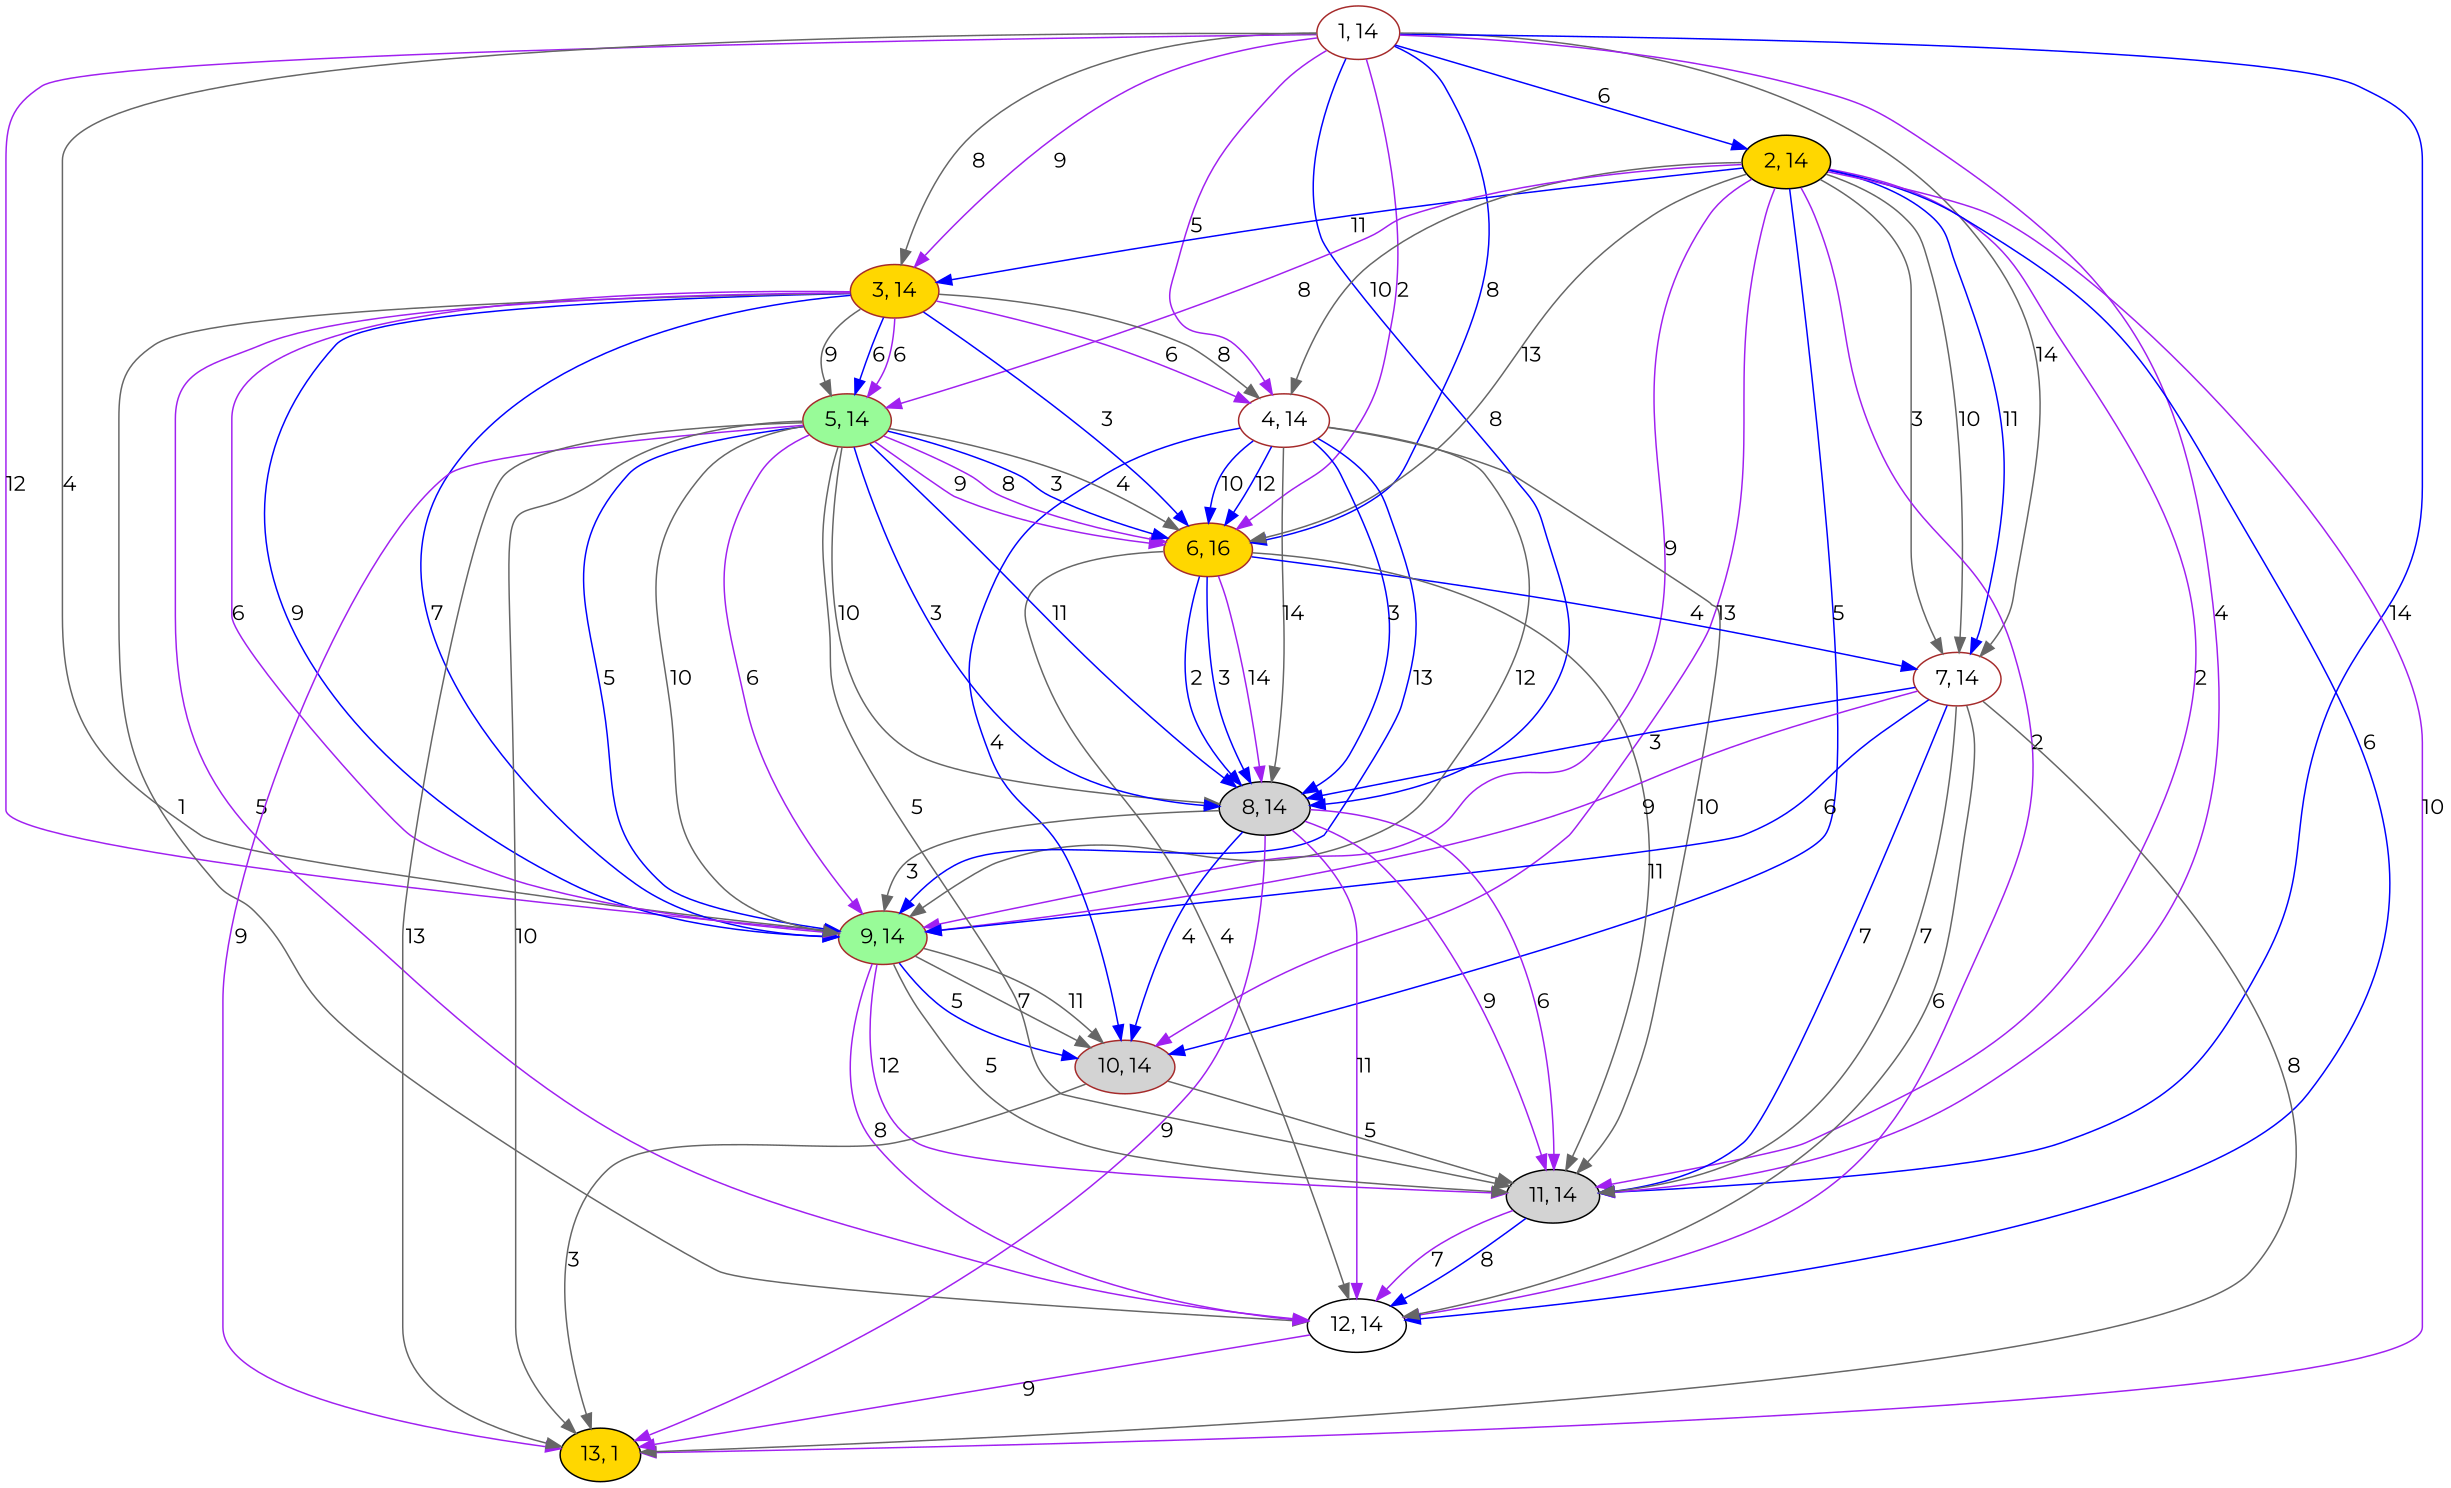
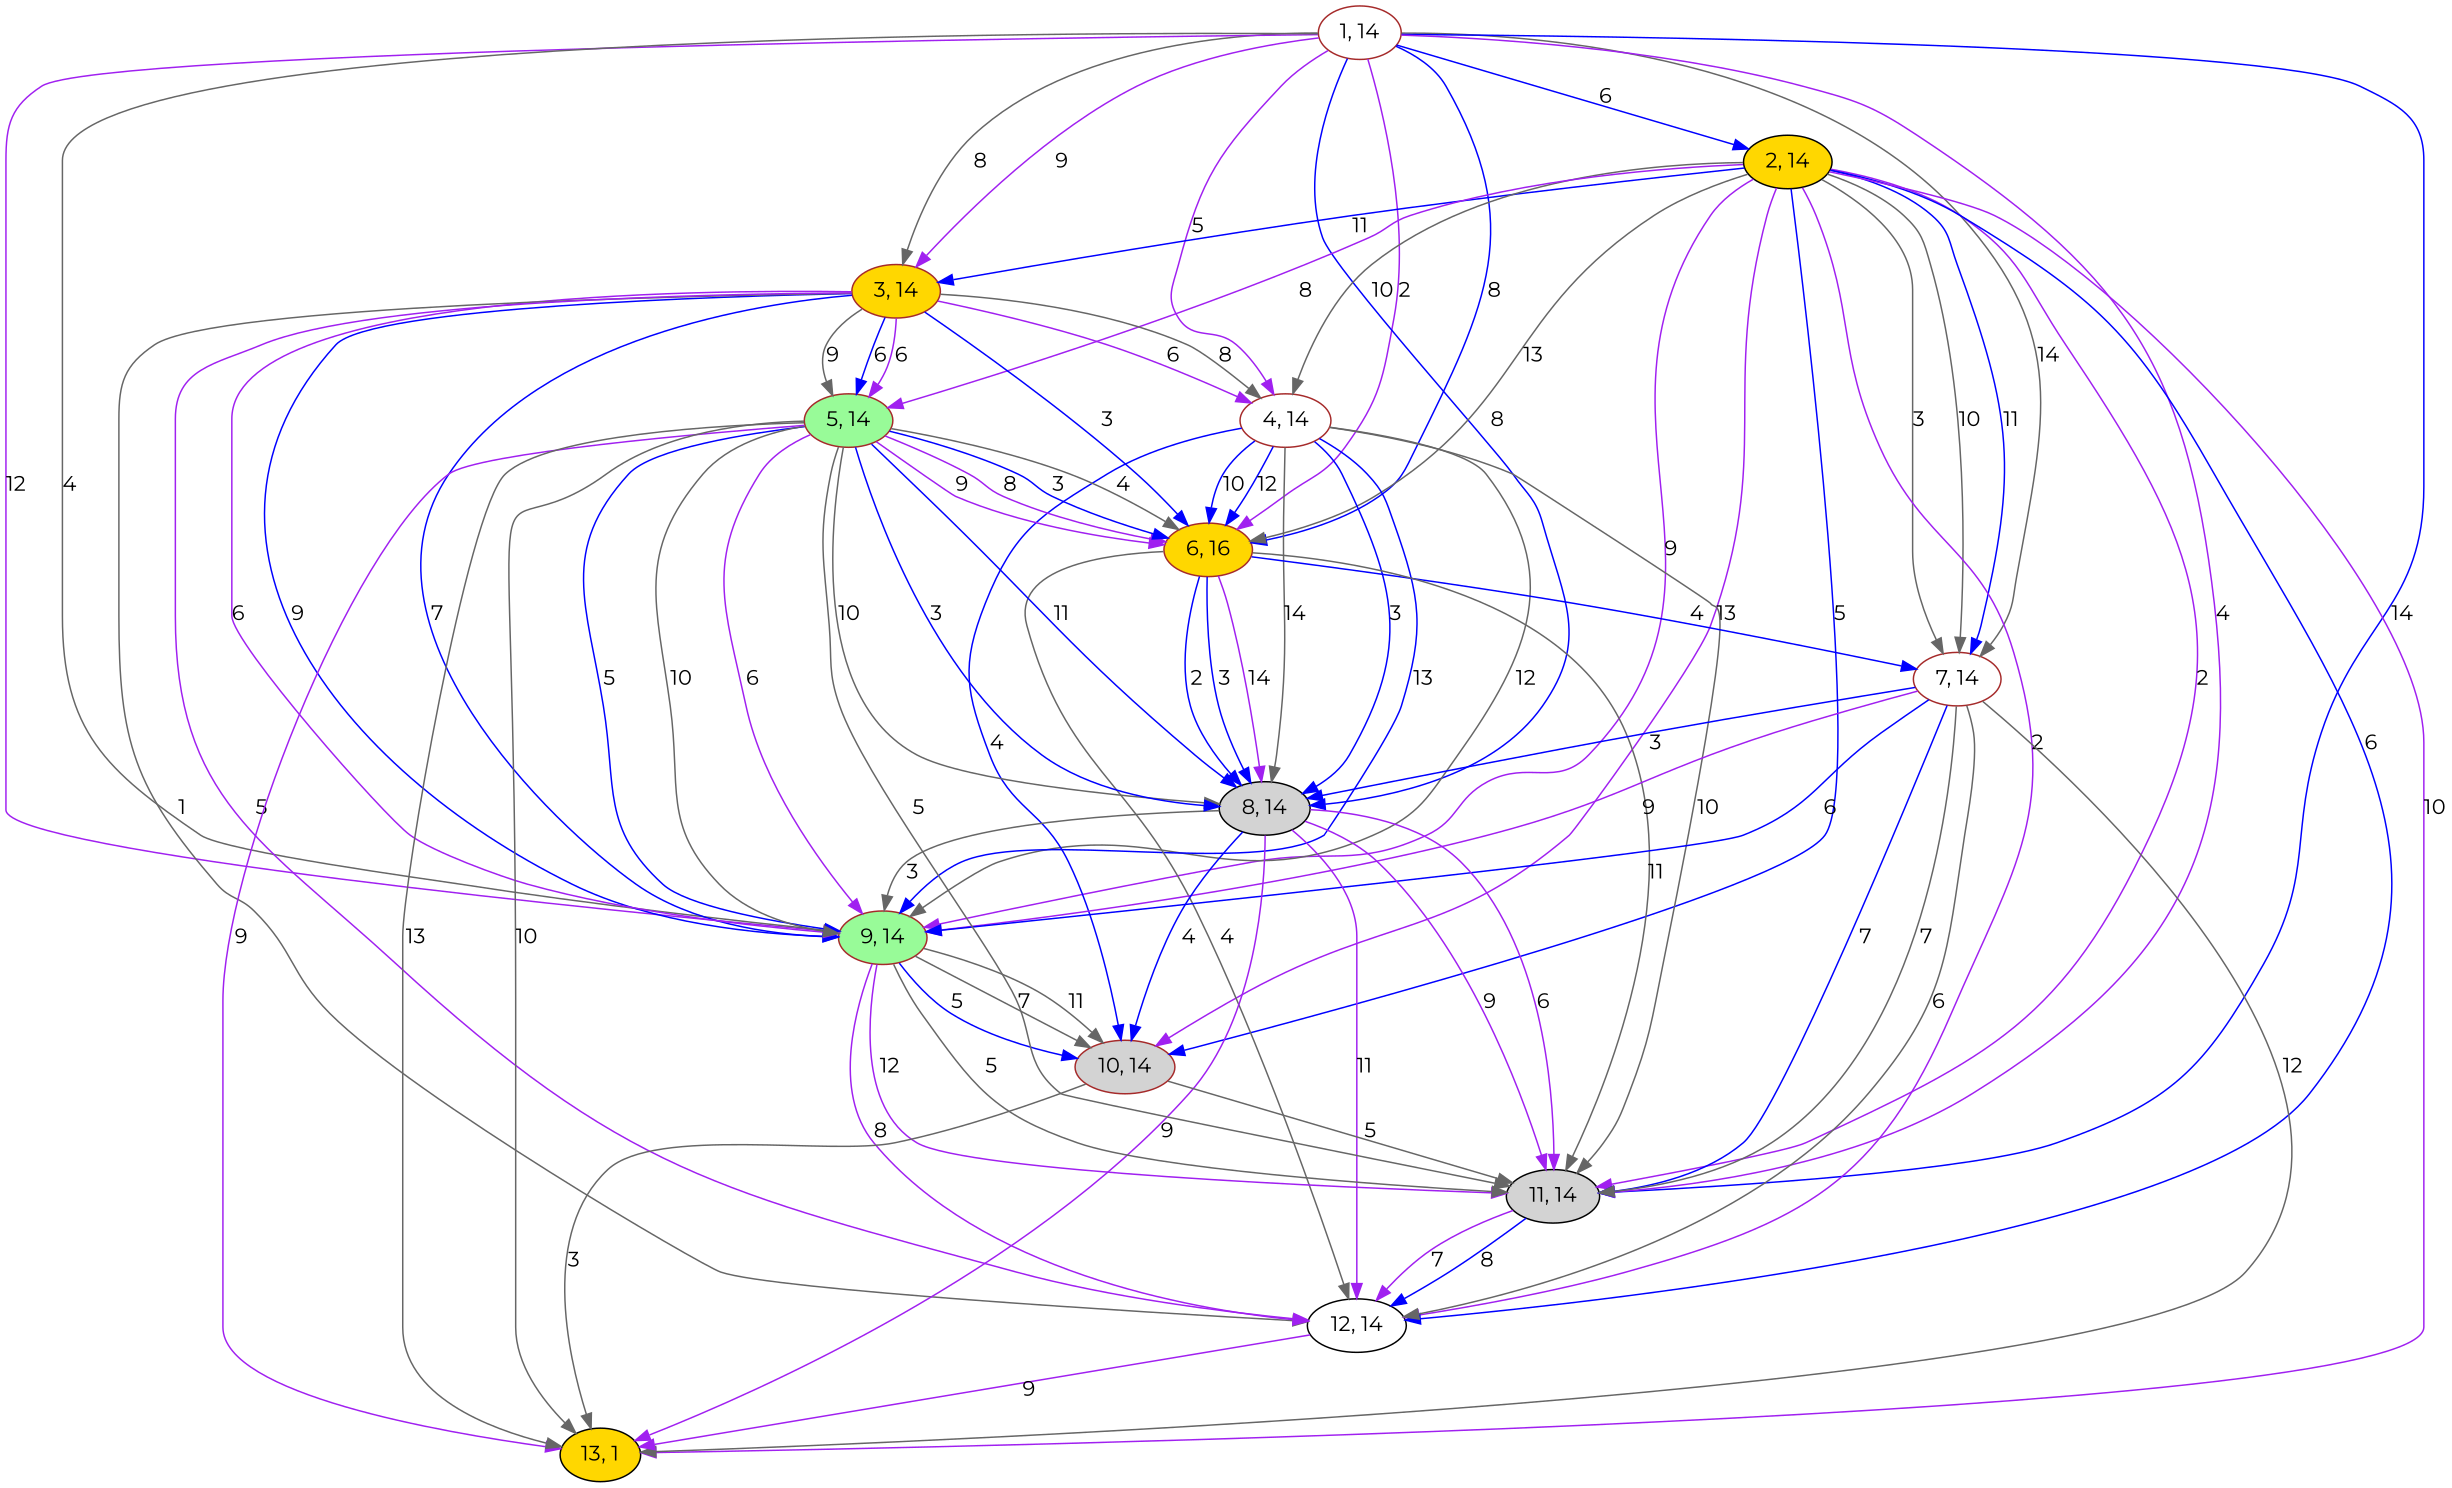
  digraph {
    fontname=Montserrat
    node [color=brown fillcolor=white fontname=Montserrat style=filled]
    edge [color=blue fontname=Montserrat]
    n1 [label="1, 14"]
    n2 [color=black fillcolor=gold label="2, 14"]
    n3 [fillcolor=gold label="3, 14"]
    n4 [label="4, 14"]
    n5 [fillcolor=gold label="6, 16"]
    n6 [label="7, 14"]
    n7 [color=black fillcolor=lightgrey label="8, 14"]
    n8 [fillcolor=palegreen label="9, 14"]
    n9 [color=black fillcolor=lightgrey label="11, 14"]
    n10 [fillcolor=palegreen label="5, 14"]
    n11 [fillcolor=lightgrey label="10, 14"]
    n12 [color=black label="12, 14"]
    n13 [color=black fillcolor=gold label="13, 1"]
    n1 -> n2 [label=6]
    n1 -> n3 [color=purple label=9]
    n1 -> n3 [color=gray40 label=8]
    n1 -> n4 [color=purple label=5]
    n1 -> n5 [label=8]
    n1 -> n5 [color=purple label=2]
    n1 -> n6 [color=gray40 label=14]
    n1 -> n7 [label=8]
    n1 -> n8 [color=purple label=12]
    n1 -> n8 [color=gray40 label=4]
    n1 -> n9 [label=14]
    n1 -> n9 [color=purple label=4]
    n2 -> n3 [label=11]
    n2 -> n4 [color=gray40 label=10]
    n2 -> n5 [color=gray40 label=13]
    n2 -> n6 [color=gray40 label=3]
    n2 -> n6 [color=gray40 label=10]
    n2 -> n6 [label=11]
    n2 -> n8 [color=purple label=9]
    n2 -> n9 [color=purple label=2]
    n2 -> n10 [color=purple label=8]
    n2 -> n11 [color=purple label=13]
    n2 -> n11 [label=5]
    n2 -> n12 [color=purple label=2]
    n2 -> n12 [label=6]
    n2 -> n13 [color=purple label=10]
    n3 -> n4 [color=gray40 label=8]
    n3 -> n4 [color=purple label=6]
    n3 -> n5 [label=3]
    n3 -> n8 [label=9]
    n3 -> n8 [label=7]
    n3 -> n8 [color=purple label=6]
    n3 -> n10 [color=purple label=6]
    n3 -> n10 [color=gray40 label=9]
    n3 -> n10 [label=6]
    n3 -> n12 [color=gray40 label=1]
    n3 -> n12 [color=purple label=5]
    n4 -> n5 [label=10]
    n4 -> n5 [label=12]
    n4 -> n7 [label=3]
    n4 -> n7 [color=gray40 label=14]
    n4 -> n8 [color=gray40 label=12]
    n4 -> n8 [label=13]
    n4 -> n9 [color=gray40 label=10]
    n4 -> n11 [label=4]
    n5 -> n6 [label=4]
    n5 -> n7 [label=3]
    n5 -> n7 [color=purple label=14]
    n5 -> n7 [label=2]
    n5 -> n9 [color=gray40 label=11]
    n5 -> n12 [color=gray40 label=4]
    n6 -> n7 [label=3]
    n6 -> n8 [color=purple label=9]
    n6 -> n8 [label=6]
    n6 -> n9 [label=7]
    n6 -> n9 [color=gray40 label=7]
    n6 -> n12 [color=gray40 label=6]
-   n6 -> n13 [color=gray40 label=8]
+   n6 -> n13 [color=gray40 label=12]
    n7 -> n8 [color=gray40 label=3]
    n7 -> n9 [color=purple label=6]
    n7 -> n9 [color=purple label=9]
    n7 -> n11 [label=4]
    n7 -> n12 [color=purple label=11]
    n7 -> n13 [color=purple label=9]
    n8 -> n9 [color=purple label=12]
    n8 -> n9 [color=gray40 label=5]
    n8 -> n11 [label=5]
    n8 -> n11 [color=gray40 label=7]
    n8 -> n11 [color=gray40 label=11]
    n8 -> n12 [color=purple label=8]
    n9 -> n12 [label=8]
    n9 -> n12 [color=purple label=7]
    n10 -> n5 [color=gray40 label=4]
    n10 -> n5 [color=purple label=9]
    n10 -> n5 [color=purple label=8]
    n10 -> n5 [label=3]
    n10 -> n7 [color=gray40 label=10]
    n10 -> n7 [label=3]
    n10 -> n7 [label=11]
    n10 -> n8 [label=5]
    n10 -> n8 [color=gray40 label=10]
    n10 -> n8 [color=purple label=6]
    n10 -> n9 [color=gray40 label=5]
    n10 -> n13 [color=purple label=9]
    n10 -> n13 [color=gray40 label=13]
    n10 -> n13 [color=gray40 label=10]
    n11 -> n9 [color=gray40 label=5]
    n11 -> n13 [color=gray40 label=3]
    n12 -> n13 [color=purple label=9]
  }
